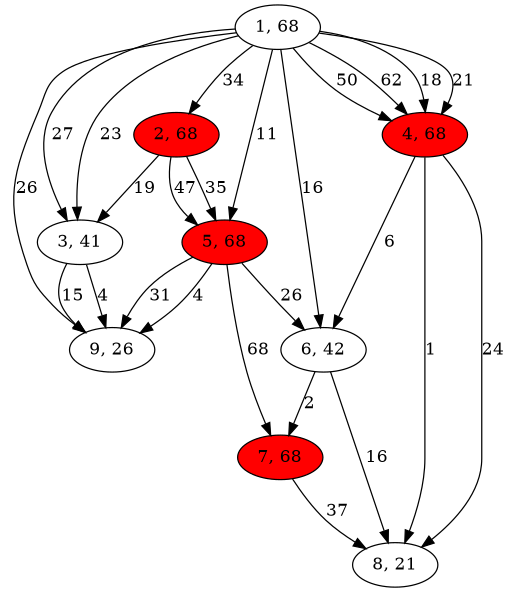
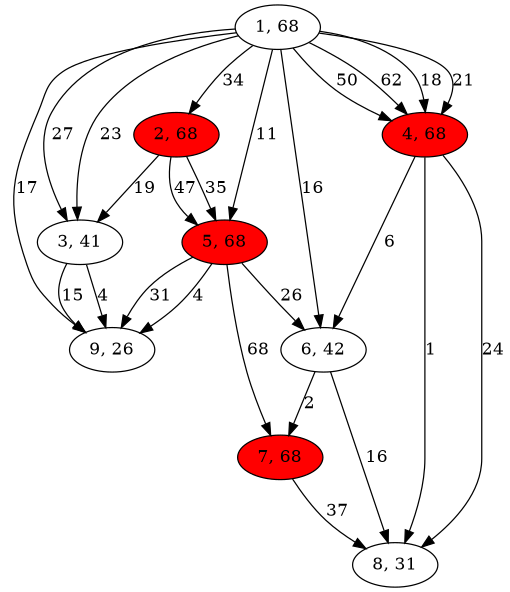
  digraph {
    n1 [label="1, 68"]
    n2 [fillcolor=red label="2, 68" style=filled]
    n3 [label="3, 41"]
    n4 [fillcolor=red label="4, 68" style=filled]
    n5 [fillcolor=red label="5, 68" style=filled]
    n6 [label="6, 42"]
    n7 [label="9, 26"]
-   n8 [label="8, 21"]
+   n8 [label="8, 31"]
    n9 [fillcolor=red label="7, 68" style=filled]
    n1 -> n2 [label=34]
    n1 -> n3 [label=23]
    n1 -> n3 [label=27]
    n1 -> n4 [label=18]
    n1 -> n4 [label=21]
    n1 -> n4 [label=50]
    n1 -> n4 [label=62]
    n1 -> n5 [label=11]
    n1 -> n6 [label=16]
-   n1 -> n7 [label=26]
+   n1 -> n7 [label=17]
    n2 -> n3 [label=19]
    n2 -> n5 [label=47]
    n2 -> n5 [label=35]
    n3 -> n7 [label=15]
    n3 -> n7 [label=4]
    n4 -> n6 [label=6]
    n4 -> n8 [label=24]
    n4 -> n8 [label=1]
    n5 -> n6 [label=26]
    n5 -> n7 [label=4]
    n5 -> n7 [label=31]
    n5 -> n9 [label=68]
    n6 -> n8 [label=16]
    n6 -> n9 [label=2]
    n9 -> n8 [label=37]
  }
